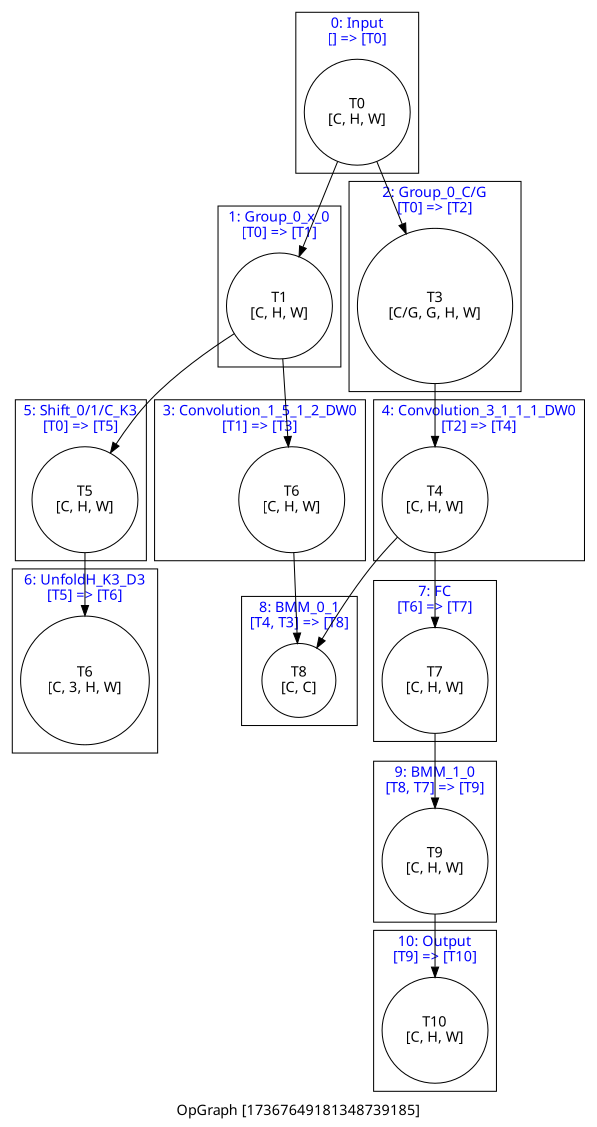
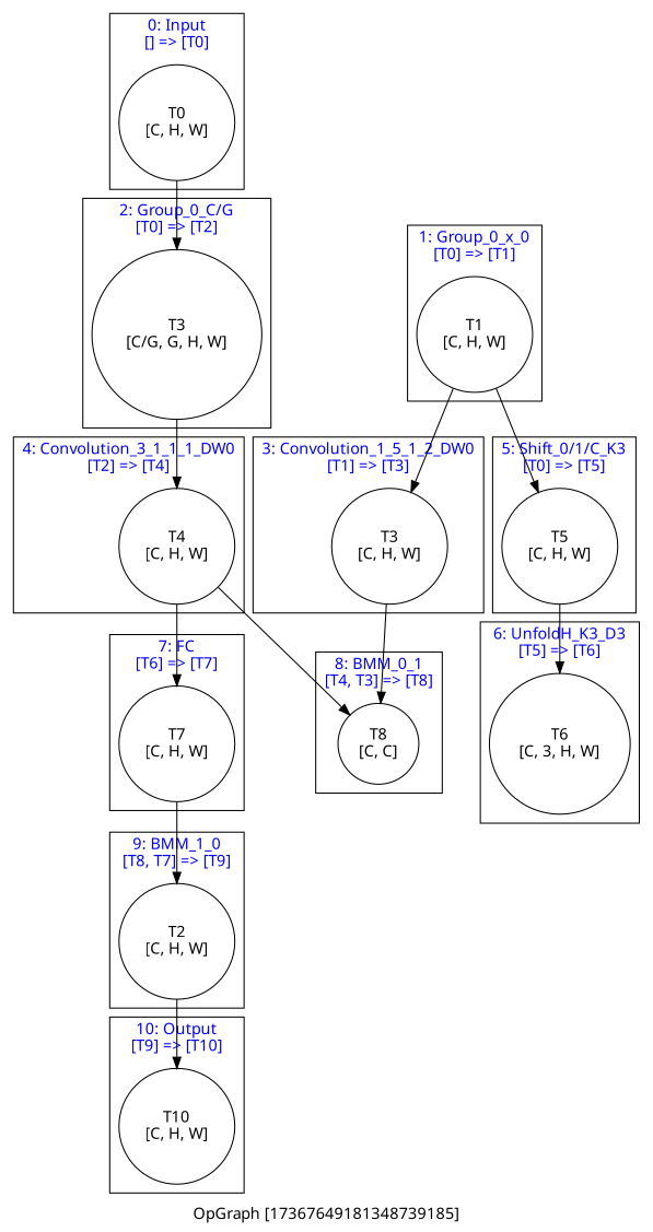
  digraph {
    fontname=Graphik
    label="OpGraph [17367649181348739185]"
    node [color=black fontname=Graphik shape=circle]
    n1 [label="T0\n[C, H, W]"]
    n2 [label="T1\n[C, H, W]"]
    n3 [label="T3\n[C/G, G, H, W]"]
-   n4 [label="T6\n[C, H, W]"]
+   n4 [label="T3\n[C, H, W]"]
    n5 [label="T4\n[C, H, W]"]
    n6 [label="T5\n[C, H, W]"]
    n7 [label="T6\n[C, 3, H, W]"]
    n8 [label="T7\n[C, H, W]"]
    n9 [label="T8\n[C, C]"]
-   n10 [label="T9\n[C, H, W]"]
+   n10 [label="T2\n[C, H, W]"]
    n11 [label="T10\n[C, H, W]"]
    subgraph sub_1 {
      n1
      n2
      n3
      n4
      n5
      n6
      n7
      n8
      n9
      n10
      n11
    }
    subgraph cluster_2 {
      fontcolor=blue
      label="0: Input\n[] => [T0]"
      n1
    }
    subgraph cluster_3 {
      fontcolor=blue
      label="1: Group_0_x_0\n[T0] => [T1]"
      n2
    }
    subgraph cluster_4 {
      fontcolor=blue
      label="2: Group_0_C/G\n[T0] => [T2]"
      n3
    }
    subgraph cluster_5 {
      fontcolor=blue
      label="3: Convolution_1_5_1_2_DW0\n[T1] => [T3]"
      n4
    }
    subgraph cluster_6 {
      fontcolor=blue
      label="4: Convolution_3_1_1_1_DW0\n[T2] => [T4]"
      n5
    }
    subgraph cluster_7 {
      fontcolor=blue
      label="5: Shift_0/1/C_K3\n[T0] => [T5]"
      n6
    }
    subgraph cluster_8 {
      fontcolor=blue
      label="6: UnfoldH_K3_D3\n[T5] => [T6]"
      n7
    }
    subgraph cluster_9 {
      fontcolor=blue
      label="7: FC\n[T6] => [T7]"
      n8
    }
    subgraph cluster_10 {
      fontcolor=blue
      label="8: BMM_0_1\n[T4, T3] => [T8]"
      n9
    }
    subgraph cluster_11 {
      fontcolor=blue
      label="9: BMM_1_0\n[T8, T7] => [T9]"
      n10
    }
    subgraph cluster_12 {
      fontcolor=blue
      label="10: Output\n[T9] => [T10]"
      n11
    }
-   n1 -> n2
    n1 -> n3
    n2 -> n4
    n2 -> n6
    n3 -> n5
    n4 -> n9
    n5 -> n8
    n5 -> n9
    n6 -> n7
    n8 -> n10
    n10 -> n11
  }
